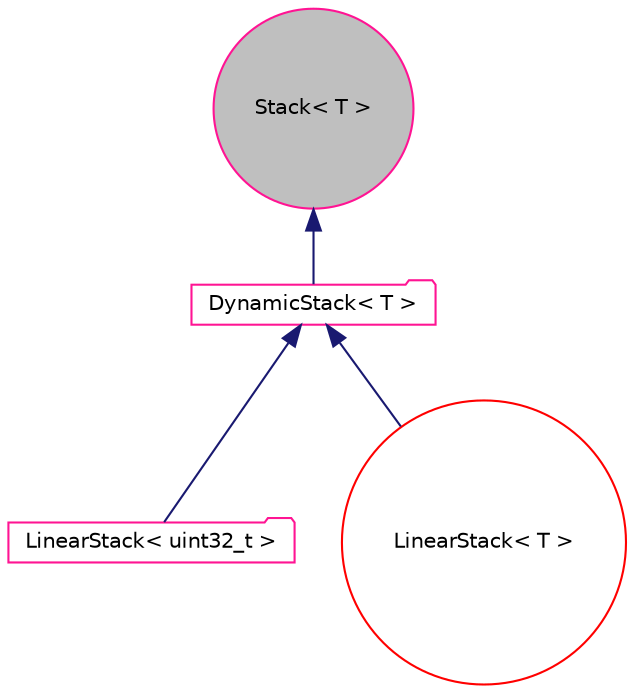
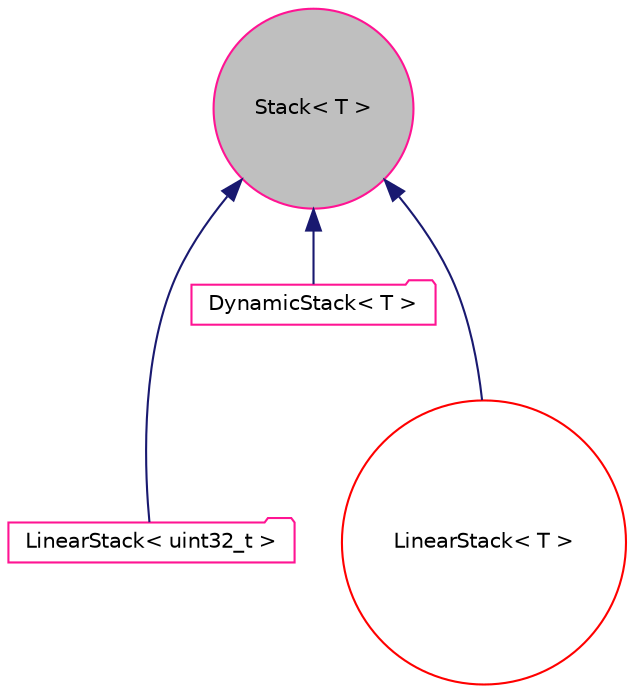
  digraph {
    node [color=deeppink fillcolor=white fontname=Helvetica fontsize=10 shape=circle style=filled]
    edge [color=midnightblue dir=back fontname=Helvetica fontsize=10 labelfontname=Helvetica labelfontsize=10 style=solid]
    n1 [fillcolor=grey75 fontcolor=black height=0.2 label="Stack\< T \>" width=0.4]
    n2 [height=0.2 label="LinearStack\< uint32_t \>" shape=folder width=0.4]
    n3 [height=0.2 label="DynamicStack\< T \>" shape=folder width=0.4]
    n4 [color=red height=0.2 label="LinearStack\< T \>" width=0.4]
-   n3 -> n2
+   n1 -> n2
    n1 -> n3
-   n3 -> n4
+   n1 -> n4
  }
